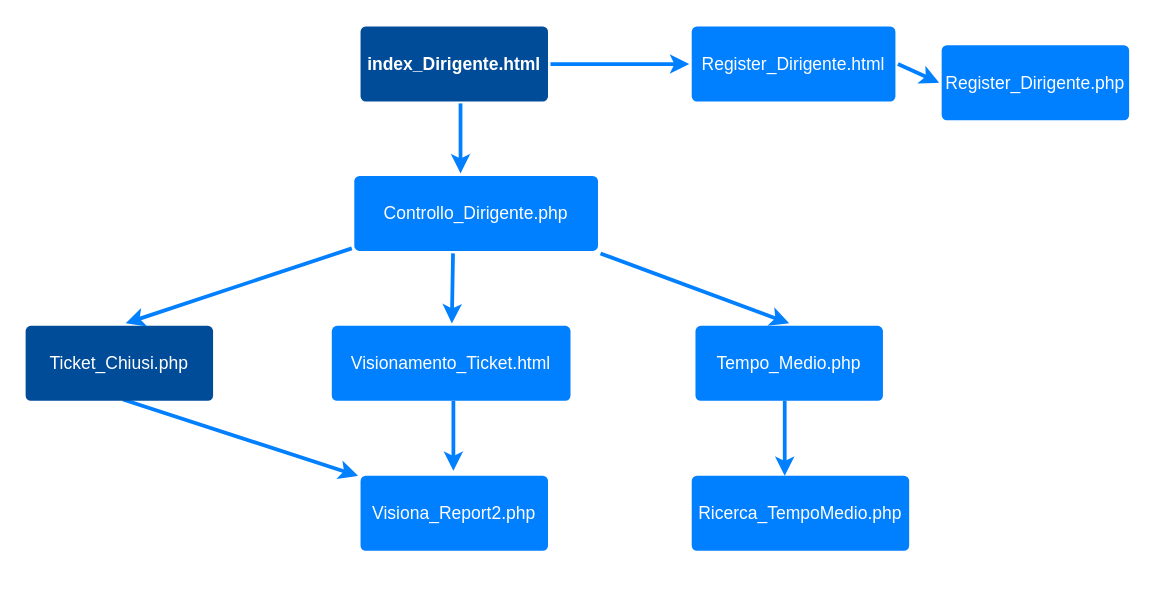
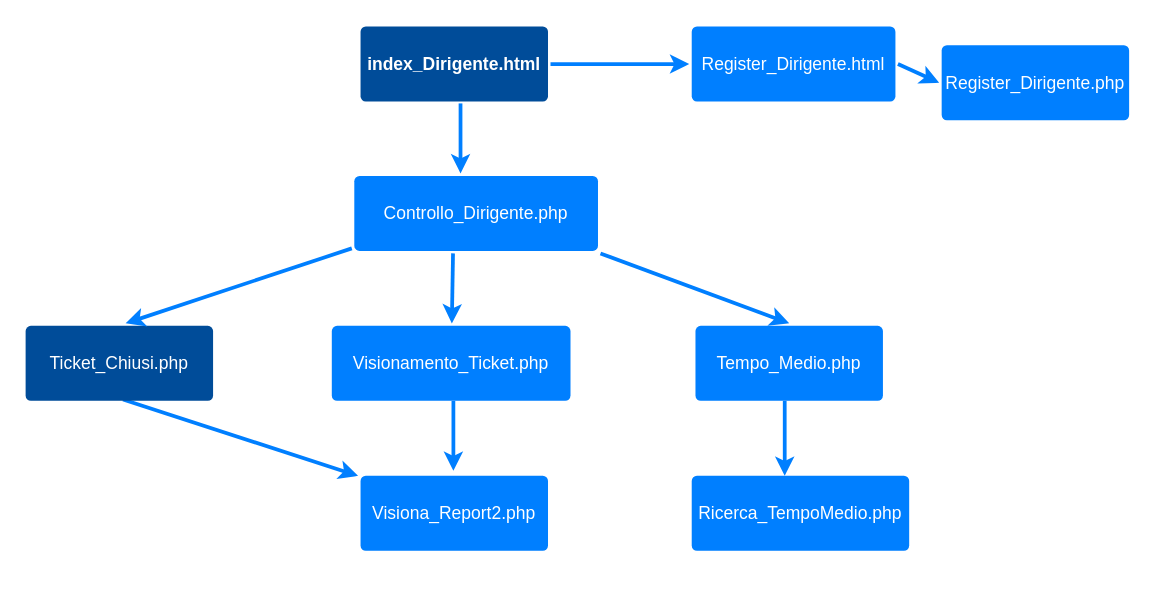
  <mxCell id="0" />
  <mxCell id="1" parent="0" />
  <mxCell id="2" value="" style="edgeStyle=none;rounded=0;jumpStyle=none;html=1;shadow=0;labelBackgroundColor=none;startArrow=none;startFill=0;endArrow=classic;endFill=1;jettySize=auto;orthogonalLoop=1;strokeColor=#2F5B7C;strokeWidth=3;fontFamily=Helvetica;fontSize=16;fontColor=#23445D;spacing=5;" parent="1" edge="1"><mxGeometry relative="1" as="geometry"><mxPoint x="363" y="272.5" as="sourcePoint" /></mxGeometry></mxCell>
  <mxCell id="3" value="" style="edgeStyle=none;rounded=0;jumpStyle=none;html=1;shadow=0;labelBackgroundColor=none;startArrow=none;startFill=0;endArrow=classic;endFill=1;jettySize=auto;orthogonalLoop=1;strokeColor=#1699D3;strokeWidth=3;fontFamily=Helvetica;fontSize=14;fontColor=#FFFFFF;spacing=5;" parent="1" edge="1"><mxGeometry relative="1" as="geometry"><mxPoint x="286" y="451.3" as="sourcePoint" /></mxGeometry></mxCell>
  <mxCell id="4" value="index_Dirigente.html" style="rounded=1;whiteSpace=wrap;html=1;shadow=0;labelBackgroundColor=none;strokeColor=none;strokeWidth=3;fillColor=#004C99;fontFamily=Helvetica;fontSize=14;fontColor=#FFFFFF;align=center;spacing=5;fontStyle=1;arcSize=7;perimeterSpacing=2;" parent="1" vertex="1"><mxGeometry x="288" y="20.5" width="150" height="60" as="geometry" /></mxCell>
  <mxCell id="5" value="Register_Dirigente.html" style="rounded=1;whiteSpace=wrap;html=1;shadow=0;labelBackgroundColor=none;strokeColor=none;strokeWidth=3;fillColor=#007FFF;fontFamily=Helvetica;fontSize=14;fontColor=#FFFFFF;align=center;spacing=5;arcSize=7;perimeterSpacing=2;gradientColor=none;" parent="1" vertex="1"><mxGeometry x="553" y="20.5" width="163" height="60" as="geometry" /></mxCell>
  <mxCell id="6" value="" style="edgeStyle=none;rounded=0;jumpStyle=none;html=1;shadow=0;labelBackgroundColor=none;startArrow=none;startFill=0;endArrow=classic;endFill=1;jettySize=auto;orthogonalLoop=1;strokeColor=#007FFF;strokeWidth=3;fontFamily=Helvetica;fontSize=14;fontColor=#FFFFFF;spacing=5;" parent="1" source="4" target="5" edge="1"><mxGeometry relative="1" as="geometry" /></mxCell>
  <mxCell id="7" value="Controllo_Dirigente.php" style="rounded=1;whiteSpace=wrap;html=1;shadow=0;labelBackgroundColor=none;strokeColor=none;strokeWidth=3;fillColor=#007FFF;fontFamily=Helvetica;fontSize=14;fontColor=#FFFFFF;align=center;spacing=5;arcSize=7;perimeterSpacing=2;" parent="1" vertex="1"><mxGeometry x="283" y="140" width="195" height="60" as="geometry" /></mxCell>
  <mxCell id="8" value="" style="edgeStyle=none;rounded=0;jumpStyle=none;html=1;shadow=0;labelBackgroundColor=none;startArrow=none;startFill=0;endArrow=classic;endFill=1;jettySize=auto;orthogonalLoop=1;strokeColor=#007FFF;strokeWidth=3;fontFamily=Helvetica;fontSize=14;fontColor=#FFFFFF;spacing=5;" parent="1" edge="1"><mxGeometry relative="1" as="geometry"><mxPoint x="368" y="82" as="sourcePoint" /><mxPoint x="368" y="138" as="targetPoint" /></mxGeometry></mxCell>
  <mxCell id="9" value="Tempo_Medio.php" style="rounded=1;whiteSpace=wrap;html=1;shadow=0;labelBackgroundColor=none;strokeColor=none;strokeWidth=3;fillColor=#007FFF;fontFamily=Helvetica;fontSize=14;fontColor=#FFFFFF;align=center;spacing=5;arcSize=7;perimeterSpacing=2;" parent="1" vertex="1"><mxGeometry x="556" y="260" width="150" height="60" as="geometry" /></mxCell>
  <mxCell id="10" value="Register_Dirigente.php" style="rounded=1;whiteSpace=wrap;html=1;shadow=0;labelBackgroundColor=none;strokeColor=none;strokeWidth=3;fillColor=#007FFF;fontFamily=Helvetica;fontSize=14;fontColor=#FFFFFF;align=center;spacing=5;arcSize=7;perimeterSpacing=2;" vertex="1" parent="1"><mxGeometry x="753" y="35.5" width="150" height="60" as="geometry" /></mxCell>
  <mxCell id="11" value="" style="edgeStyle=none;rounded=0;jumpStyle=none;html=1;shadow=0;labelBackgroundColor=none;startArrow=none;startFill=0;endArrow=classic;endFill=1;jettySize=auto;orthogonalLoop=1;strokeColor=#007FFF;strokeWidth=3;fontFamily=Helvetica;fontSize=14;fontColor=#FFFFFF;spacing=5;entryX=0;entryY=0.5;entryDx=0;entryDy=0;exitX=1;exitY=0.5;exitDx=0;exitDy=0;" edge="1" parent="1" source="5" target="10"><mxGeometry relative="1" as="geometry"><mxPoint x="678" y="200" as="sourcePoint" /><mxPoint x="834" y="261.079" as="targetPoint" /></mxGeometry></mxCell>
- <mxCell id="12" value="Visionamento_Ticket.html" style="rounded=1;whiteSpace=wrap;html=1;shadow=0;labelBackgroundColor=none;strokeColor=none;strokeWidth=3;fillColor=#007FFF;fontFamily=Helvetica;fontSize=14;fontColor=#FFFFFF;align=center;spacing=5;arcSize=7;perimeterSpacing=2;" vertex="1" parent="1"><mxGeometry x="265" y="260" width="191" height="60" as="geometry" /></mxCell>
+ <mxCell id="12" value="Visionamento_Ticket.php" style="rounded=1;whiteSpace=wrap;html=1;shadow=0;labelBackgroundColor=none;strokeColor=none;strokeWidth=3;fillColor=#007FFF;fontFamily=Helvetica;fontSize=14;fontColor=#FFFFFF;align=center;spacing=5;arcSize=7;perimeterSpacing=2;" vertex="1" parent="1"><mxGeometry x="265" y="260" width="191" height="60" as="geometry" /></mxCell>
  <mxCell id="13" value="" style="edgeStyle=none;rounded=0;jumpStyle=none;html=1;shadow=0;labelBackgroundColor=none;startArrow=none;startFill=0;endArrow=classic;endFill=1;jettySize=auto;orthogonalLoop=1;strokeColor=#007FFF;strokeWidth=3;fontFamily=Helvetica;fontSize=14;fontColor=#FFFFFF;spacing=5;" edge="1" parent="1" target="12"><mxGeometry relative="1" as="geometry"><mxPoint x="362" y="202" as="sourcePoint" /><mxPoint x="373" y="148" as="targetPoint" /></mxGeometry></mxCell>
  <mxCell id="14" value="" style="edgeStyle=none;rounded=0;jumpStyle=none;html=1;shadow=0;labelBackgroundColor=none;startArrow=none;startFill=0;endArrow=classic;endFill=1;jettySize=auto;orthogonalLoop=1;strokeColor=#007FFF;strokeWidth=3;fontFamily=Helvetica;fontSize=14;fontColor=#FFFFFF;spacing=5;entryX=0.5;entryY=0;entryDx=0;entryDy=0;exitX=1;exitY=1;exitDx=0;exitDy=0;" edge="1" parent="1" source="7" target="9"><mxGeometry relative="1" as="geometry"><mxPoint x="440" y="202" as="sourcePoint" /><mxPoint x="373" y="268" as="targetPoint" /></mxGeometry></mxCell>
  <mxCell id="15" value="Visiona_Report2.php" style="rounded=1;whiteSpace=wrap;html=1;shadow=0;labelBackgroundColor=none;strokeColor=none;strokeWidth=3;fillColor=#007FFF;fontFamily=Helvetica;fontSize=14;fontColor=#FFFFFF;align=center;spacing=5;arcSize=7;perimeterSpacing=2;" vertex="1" parent="1"><mxGeometry x="288" y="380" width="150" height="60" as="geometry" /></mxCell>
  <mxCell id="16" value="" style="edgeStyle=none;rounded=0;jumpStyle=none;html=1;shadow=0;labelBackgroundColor=none;startArrow=none;startFill=0;endArrow=classic;endFill=1;jettySize=auto;orthogonalLoop=1;strokeColor=#007FFF;strokeWidth=3;fontFamily=Helvetica;fontSize=14;fontColor=#FFFFFF;spacing=5;exitX=0.5;exitY=1;exitDx=0;exitDy=0;" edge="1" parent="1"><mxGeometry relative="1" as="geometry"><mxPoint x="362.29" y="320" as="sourcePoint" /><mxPoint x="362.29" y="376" as="targetPoint" /></mxGeometry></mxCell>
  <mxCell id="17" value="" style="edgeStyle=none;rounded=0;jumpStyle=none;html=1;shadow=0;labelBackgroundColor=none;startArrow=none;startFill=0;endArrow=classic;endFill=1;jettySize=auto;orthogonalLoop=1;strokeColor=#007FFF;strokeWidth=3;fontFamily=Helvetica;fontSize=14;fontColor=#FFFFFF;spacing=5;" edge="1" parent="1"><mxGeometry relative="1" as="geometry"><mxPoint x="627.41" y="320" as="sourcePoint" /><mxPoint x="627.41" y="380" as="targetPoint" /></mxGeometry></mxCell>
  <mxCell id="18" value="Ricerca_TempoMedio.php" style="rounded=1;whiteSpace=wrap;html=1;shadow=0;labelBackgroundColor=none;strokeColor=none;strokeWidth=3;fillColor=#007FFF;fontFamily=Helvetica;fontSize=14;fontColor=#FFFFFF;align=center;spacing=5;arcSize=7;perimeterSpacing=2;" vertex="1" parent="1"><mxGeometry x="553" y="380" width="174" height="60" as="geometry" /></mxCell>
  <mxCell id="19" value="" style="edgeStyle=none;rounded=0;jumpStyle=none;html=1;shadow=0;labelBackgroundColor=none;startArrow=none;startFill=0;endArrow=classic;endFill=1;jettySize=auto;orthogonalLoop=1;strokeColor=#007FFF;strokeWidth=3;fontFamily=Helvetica;fontSize=14;fontColor=#FFFFFF;spacing=5;entryX=0.5;entryY=0;entryDx=0;entryDy=0;exitX=0.519;exitY=0.953;exitDx=0;exitDy=0;exitPerimeter=0;" edge="1" parent="1" source="20"><mxGeometry relative="1" as="geometry"><mxPoint x="98" y="324" as="sourcePoint" /><mxPoint x="286" y="380" as="targetPoint" /></mxGeometry></mxCell>
  <mxCell id="20" value="Ticket_Chiusi.php" style="rounded=1;whiteSpace=wrap;html=1;shadow=0;labelBackgroundColor=none;strokeColor=none;strokeWidth=3;fillColor=#004c99;fontFamily=Helvetica;fontSize=14;fontColor=#FFFFFF;align=center;spacing=5;arcSize=7;perimeterSpacing=2;" vertex="1" parent="1"><mxGeometry x="20" y="260" width="150" height="60" as="geometry" /></mxCell>
  <mxCell id="21" value="" style="edgeStyle=none;rounded=0;jumpStyle=none;html=1;shadow=0;labelBackgroundColor=none;startArrow=none;startFill=0;endArrow=classic;endFill=1;jettySize=auto;orthogonalLoop=1;strokeColor=#007FFF;strokeWidth=3;fontFamily=Helvetica;fontSize=14;fontColor=#FFFFFF;spacing=5;" edge="1" parent="1"><mxGeometry relative="1" as="geometry"><mxPoint x="281" y="198" as="sourcePoint" /><mxPoint x="100" y="258" as="targetPoint" /></mxGeometry></mxCell>
